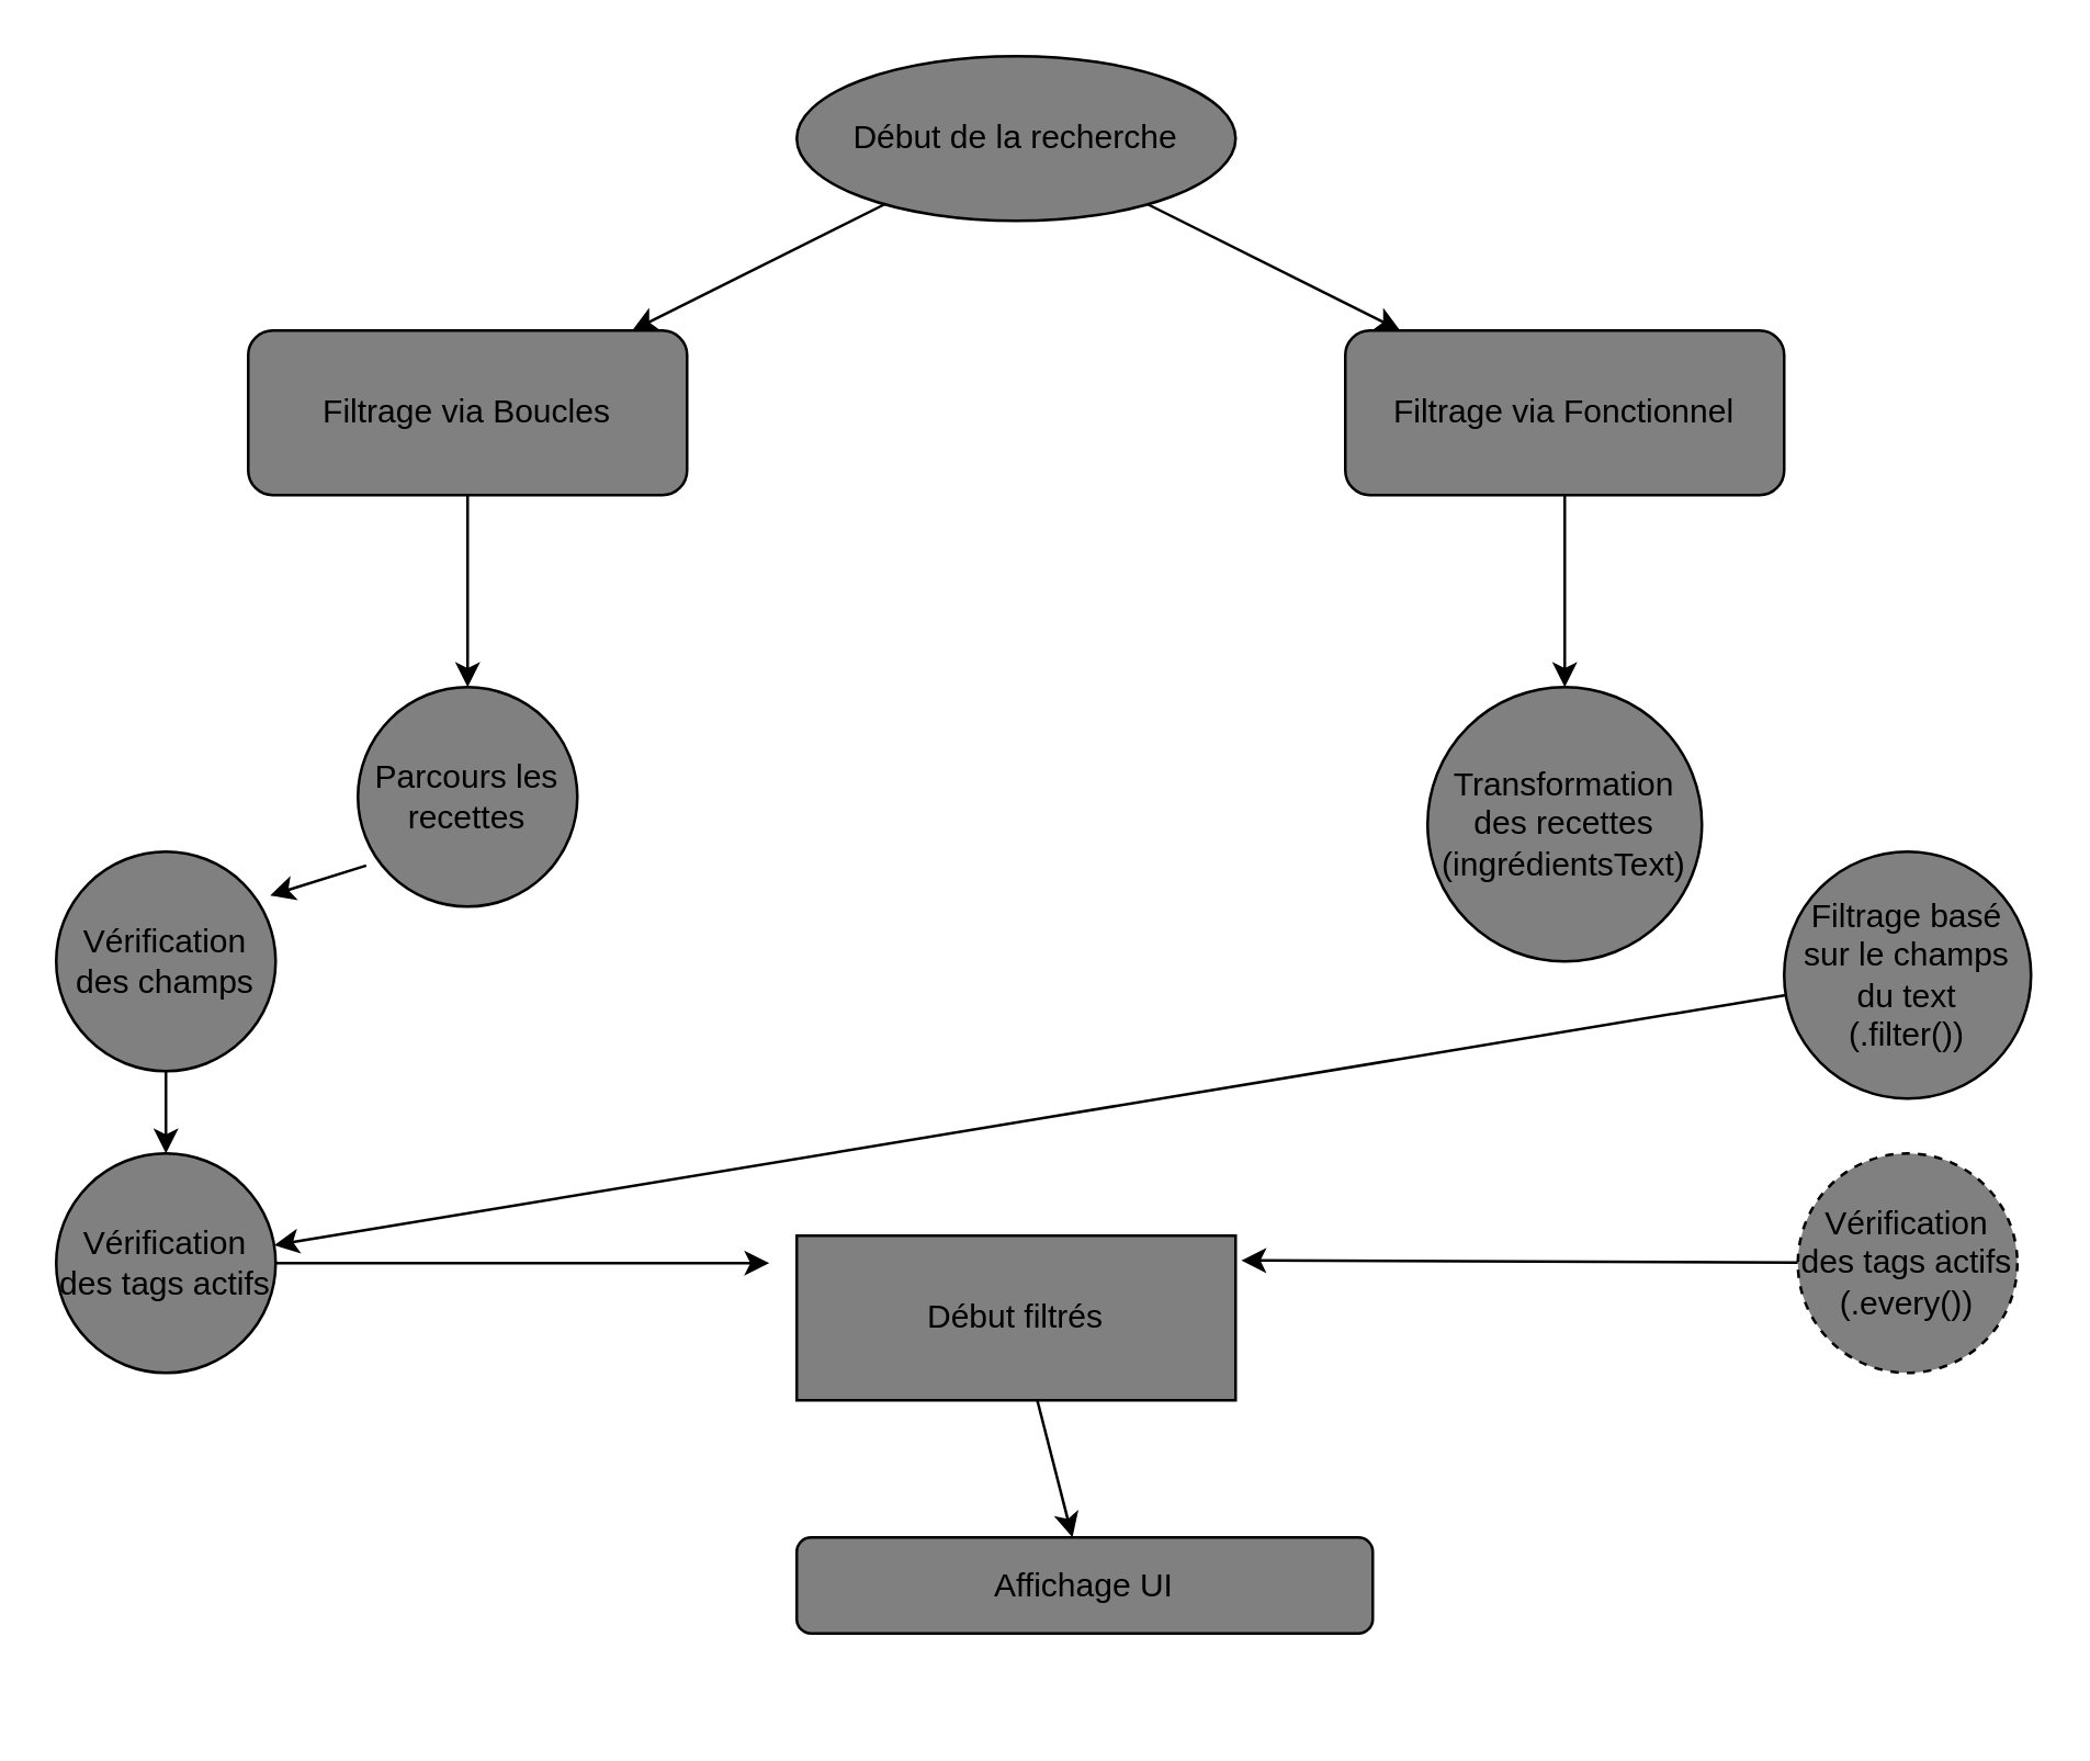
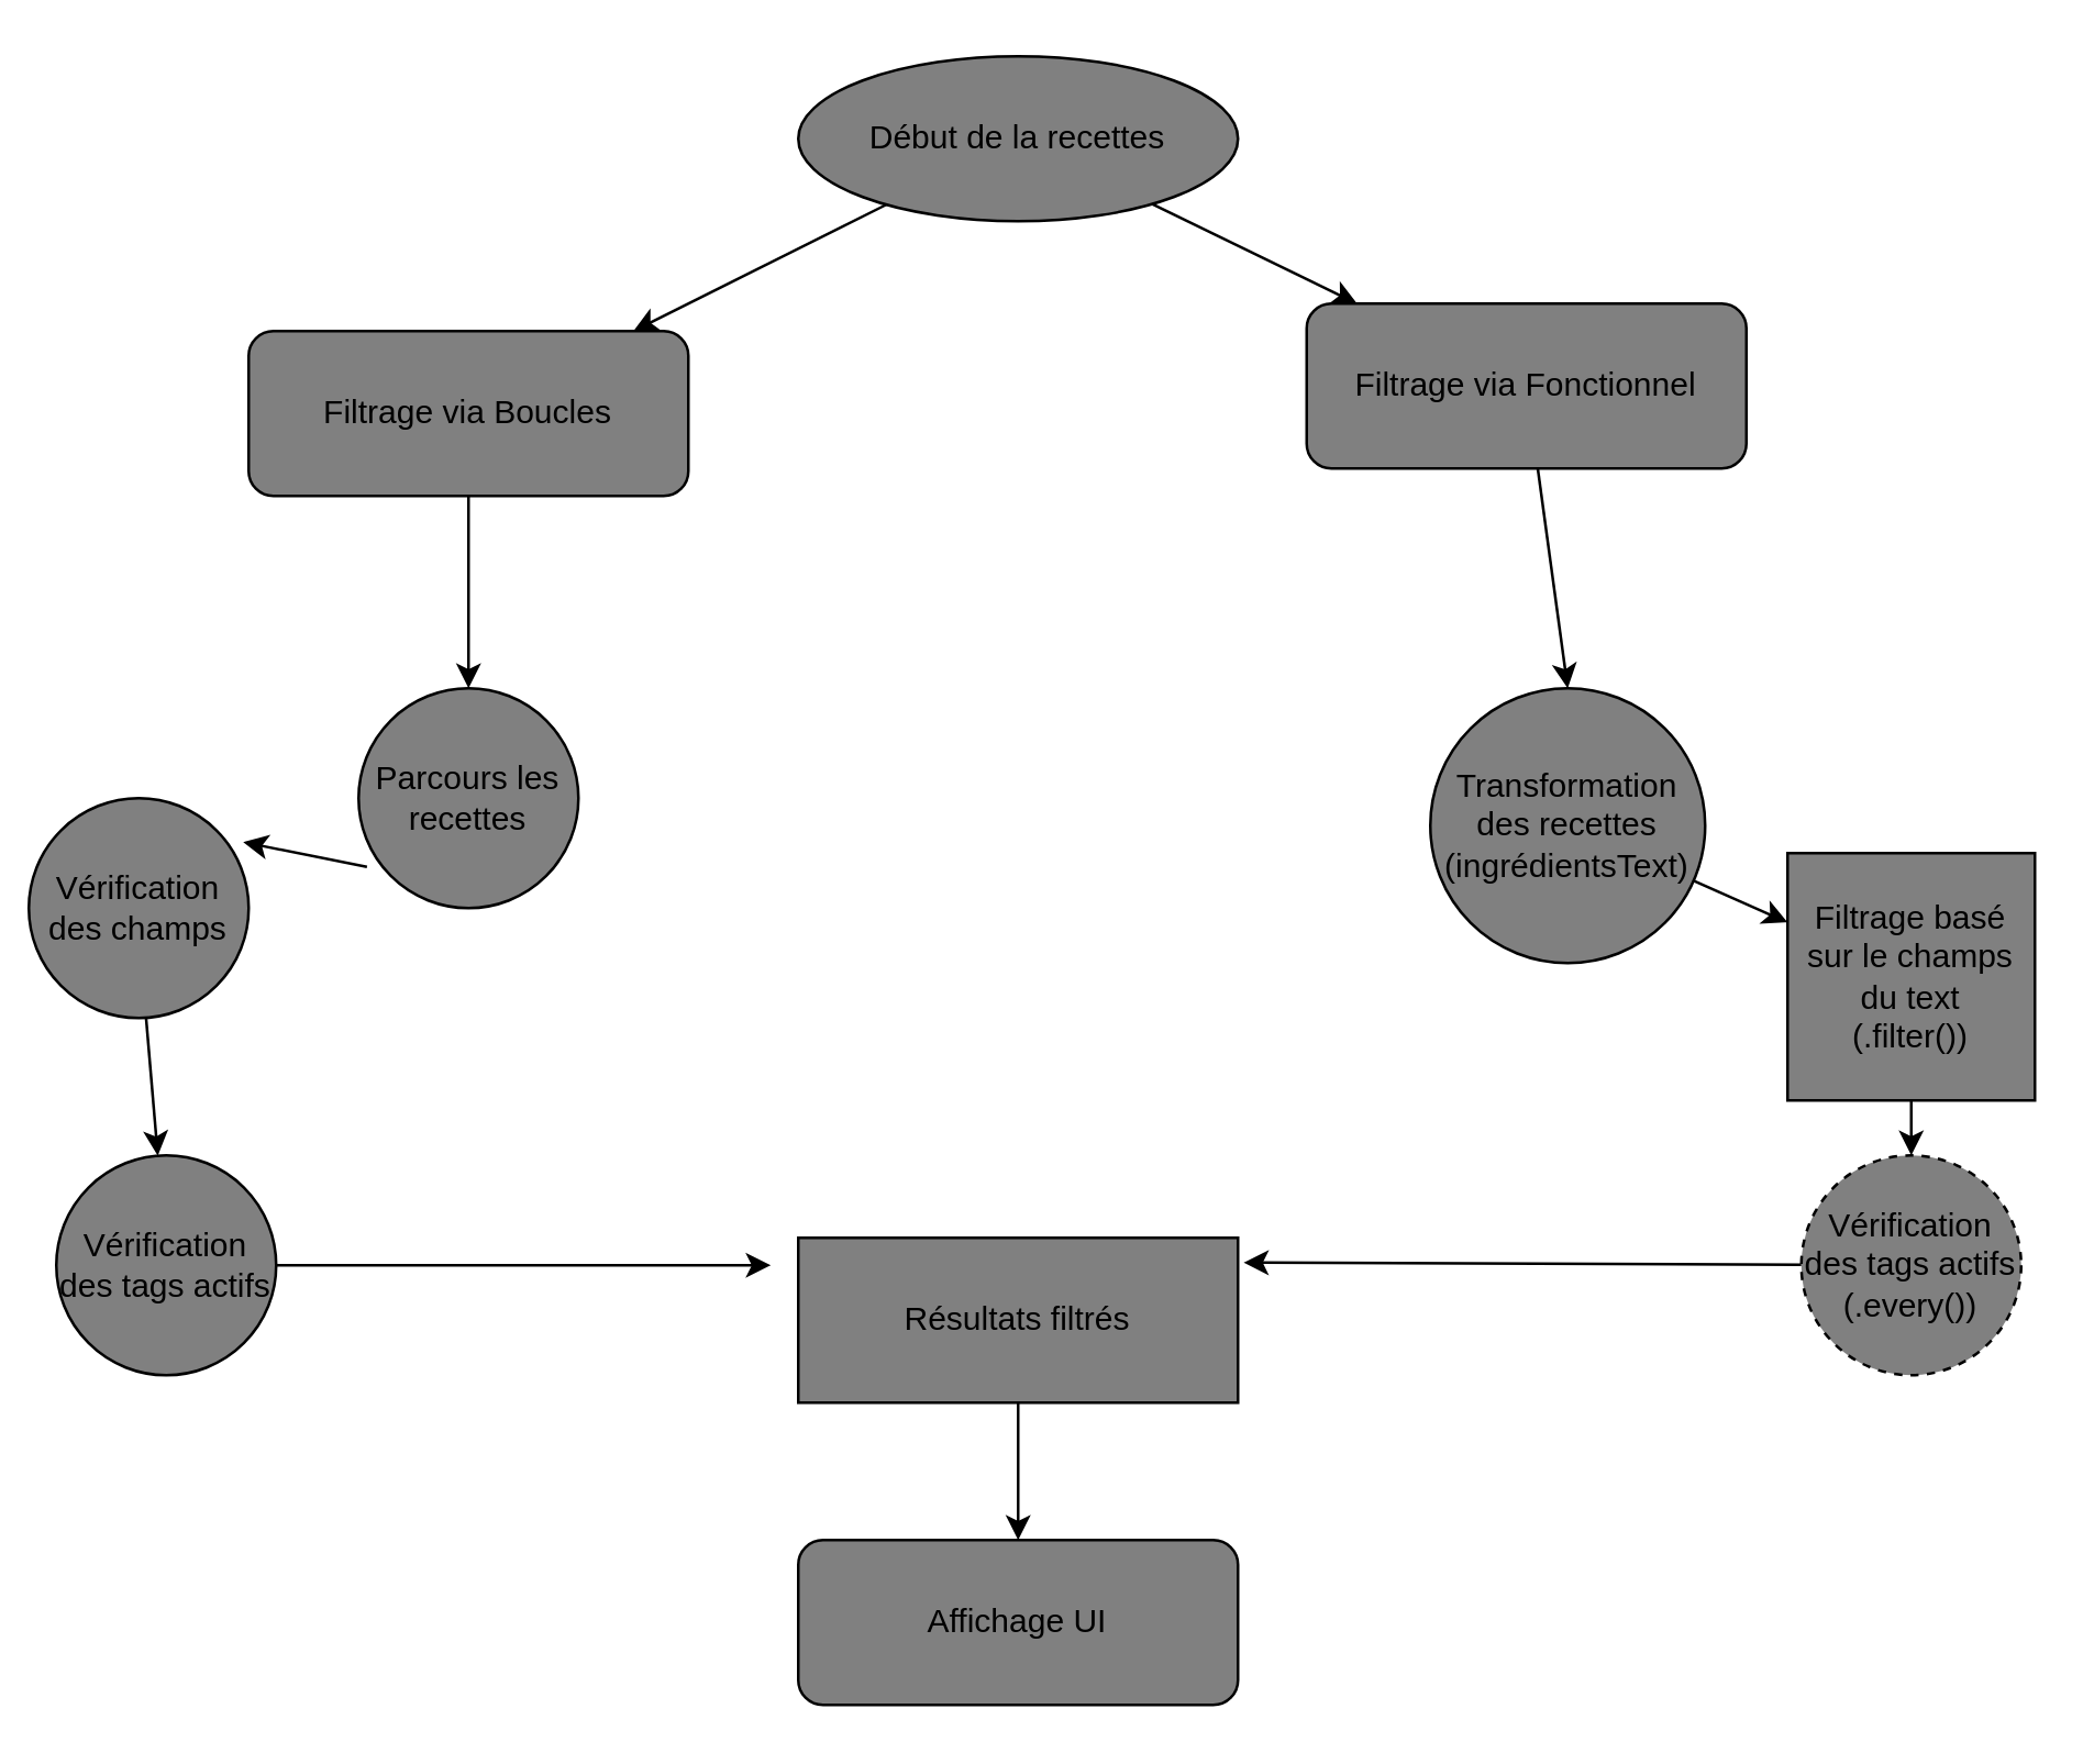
  <mxCell id="0" />
  <mxCell id="1" parent="0" />
- <mxCell id="2" value="Début de la recherche" style="ellipse;whiteSpace=wrap;html=1;fillColor=#808080;" parent="1" vertex="1"><mxGeometry x="290" y="20" width="160" height="60" as="geometry" /></mxCell>
+ <mxCell id="2" value="Début de la recettes" style="ellipse;whiteSpace=wrap;html=1;fillColor=#808080;" parent="1" vertex="1"><mxGeometry x="290" y="20" width="160" height="60" as="geometry" /></mxCell>
  <mxCell id="3" value="Filtrage via Boucles" style="rounded=1;whiteSpace=wrap;html=1;fillColor=#808080;" parent="1" vertex="1"><mxGeometry x="90" y="120" width="160" height="60" as="geometry" /></mxCell>
- <mxCell id="4" value="Filtrage via Fonctionnel" style="rounded=1;whiteSpace=wrap;html=1;fillColor=#808080;" parent="1" vertex="1"><mxGeometry x="490" y="120" width="160" height="60" as="geometry" /></mxCell>
- <mxCell id="5" value="Début filtrés" style="parallelogram;whiteSpace=wrap;html=1;fillColor=#808080;" parent="1" vertex="1"><mxGeometry x="290" y="450" width="160" height="60" as="geometry" /></mxCell>
- <mxCell id="6" value="Affichage UI" style="rounded=1;whiteSpace=wrap;html=1;fillColor=#808080;" parent="1" vertex="1"><mxGeometry x="290" y="560" width="210" height="35" as="geometry" /></mxCell>
+ <mxCell id="4" value="Filtrage via Fonctionnel" style="rounded=1;whiteSpace=wrap;html=1;fillColor=#808080;" parent="1" vertex="1"><mxGeometry x="475" y="110" width="160" height="60" as="geometry" /></mxCell>
+ <mxCell id="5" value="Résultats filtrés" style="parallelogram;whiteSpace=wrap;html=1;fillColor=#808080;" parent="1" vertex="1"><mxGeometry x="290" y="450" width="160" height="60" as="geometry" /></mxCell>
+ <mxCell id="6" value="Affichage UI" style="rounded=1;whiteSpace=wrap;html=1;fillColor=#808080;" parent="1" vertex="1"><mxGeometry x="290" y="560" width="160" height="60" as="geometry" /></mxCell>
  <mxCell id="7" parent="1" source="2" target="3" edge="1"><mxGeometry relative="1" as="geometry" /></mxCell>
  <mxCell id="8" parent="1" source="2" target="4" edge="1"><mxGeometry relative="1" as="geometry" /></mxCell>
  <mxCell id="9" parent="1" source="3" edge="1"><mxGeometry relative="1" as="geometry"><mxPoint x="170" y="250" as="targetPoint" /></mxGeometry></mxCell>
  <mxCell id="10" style="entryX=0.5;entryY=0;entryDx=0;entryDy=0;" parent="1" source="4" target="19" edge="1"><mxGeometry relative="1" as="geometry"><mxPoint x="570" y="250" as="targetPoint" /></mxGeometry></mxCell>
  <mxCell id="11" parent="1" source="5" target="6" edge="1"><mxGeometry relative="1" as="geometry" /></mxCell>
  <mxCell id="12" value="Parcours les recettes" style="ellipse;whiteSpace=wrap;html=1;fillColor=#808080;" vertex="1" parent="1"><mxGeometry x="130" y="250" width="80" height="80" as="geometry" /></mxCell>
  <mxCell id="13" value="" style="edgeStyle=none;html=1;" edge="1" parent="1" source="14" target="16"><mxGeometry relative="1" as="geometry" /></mxCell>
- <mxCell id="14" value="Vérification des champs" style="ellipse;whiteSpace=wrap;html=1;fillColor=#808080;" vertex="1" parent="1"><mxGeometry x="20" y="310" width="80" height="80" as="geometry" /></mxCell>
+ <mxCell id="14" value="Vérification des champs" style="ellipse;whiteSpace=wrap;html=1;fillColor=#808080;" vertex="1" parent="1"><mxGeometry x="10" y="290" width="80" height="80" as="geometry" /></mxCell>
  <mxCell id="15" value="" style="edgeStyle=none;html=1;" edge="1" parent="1" source="16"><mxGeometry relative="1" as="geometry"><mxPoint x="280" y="460" as="targetPoint" /></mxGeometry></mxCell>
  <mxCell id="16" value="Vérification des tags actifs" style="ellipse;whiteSpace=wrap;html=1;fillColor=#808080;" vertex="1" parent="1"><mxGeometry x="20" y="420" width="80" height="80" as="geometry" /></mxCell>
  <mxCell id="17" value="" style="edgeStyle=none;orthogonalLoop=1;jettySize=auto;html=1;exitX=0.038;exitY=0.813;exitDx=0;exitDy=0;exitPerimeter=0;entryX=0.975;entryY=0.2;entryDx=0;entryDy=0;entryPerimeter=0;" edge="1" parent="1" source="12" target="14"><mxGeometry width="100" relative="1" as="geometry"><mxPoint x="90" y="370" as="sourcePoint" /><mxPoint x="120" y="420" as="targetPoint" /><Array as="points" /></mxGeometry></mxCell>
+ <mxCell id="18" value="" style="edgeStyle=none;html=1;" edge="1" parent="1" source="19" target="21"><mxGeometry relative="1" as="geometry" /></mxCell>
  <mxCell id="19" value="Transformation des recettes&lt;br&gt;(ingrédientsText)" style="ellipse;whiteSpace=wrap;html=1;fillColor=#808080;" vertex="1" parent="1"><mxGeometry x="520" y="250" width="100" height="100" as="geometry" /></mxCell>
- <mxCell id="20" value="" style="edgeStyle=none;html=1;" edge="1" parent="1" source="21" target="16"><mxGeometry relative="1" as="geometry" /></mxCell>
- <mxCell id="21" value="Filtrage basé sur le champs du text&lt;br&gt;(.filter())" style="ellipse;whiteSpace=wrap;html=1;fillColor=#808080;" vertex="1" parent="1"><mxGeometry x="650" y="310" width="90" height="90" as="geometry" /></mxCell>
+ <mxCell id="20" value="" style="edgeStyle=none;html=1;" edge="1" parent="1" source="21" target="23"><mxGeometry relative="1" as="geometry" /></mxCell>
+ <mxCell id="21" value="Filtrage basé sur le champs du text&lt;br&gt;(.filter())" style="whiteSpace=wrap;html=1;fillColor=#808080;rounded=0;" vertex="1" parent="1"><mxGeometry x="650" y="310" width="90" height="90" as="geometry" /></mxCell>
  <mxCell id="22" style="edgeStyle=none;html=1;entryX=1.013;entryY=0.15;entryDx=0;entryDy=0;entryPerimeter=0;" edge="1" parent="1" source="23" target="5"><mxGeometry relative="1" as="geometry"><mxPoint x="470" y="480" as="targetPoint" /></mxGeometry></mxCell>
  <mxCell id="23" value="Vérification des tags actifs&lt;br&gt;(.every())" style="ellipse;whiteSpace=wrap;html=1;fillColor=#808080;dashed=1;" vertex="1" parent="1"><mxGeometry x="655" y="420" width="80" height="80" as="geometry" /></mxCell>
